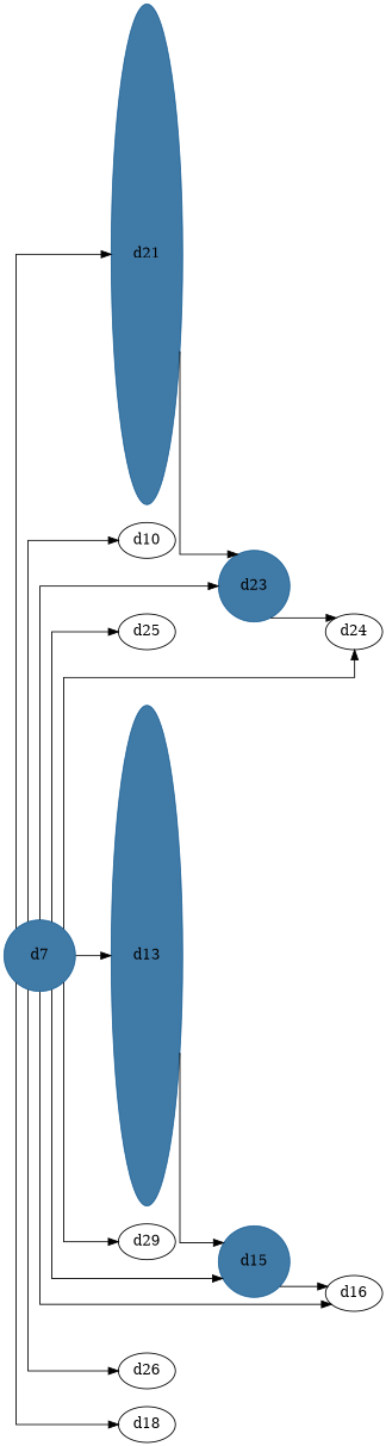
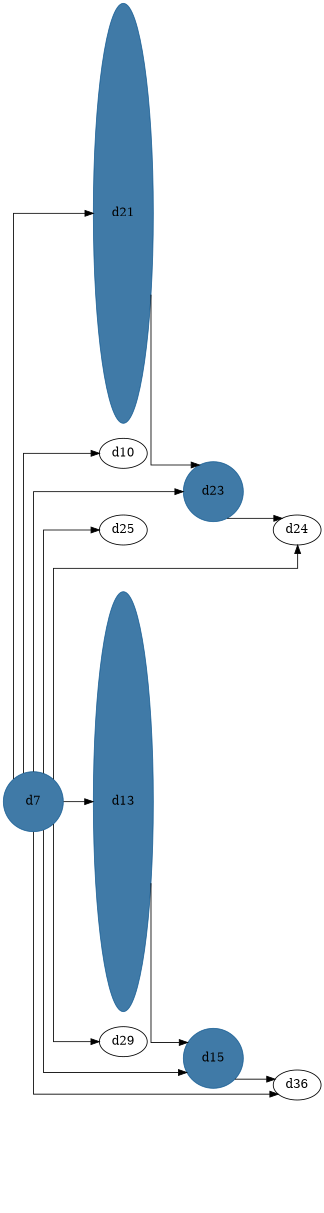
  digraph {
    rankdir=LR
    splines=ortho
    d7 [color="#004E8ABF" height=1 shape=ellipse style=filled width=1]
    d21 [color="#004E8ABF" height=7 shape=ellipse style=filled width=1]
    d10
    d23 [color="#004E8ABF" height=1 shape=ellipse style=filled width=1]
    d25
    d13 [color="#004E8ABF" height=7 shape=ellipse style=filled width=1]
    d24
    n8 [label=d29]
-   d16
+   d16 [label=d36]
    d15 [color="#004E8ABF" height=1 shape=ellipse style=filled width=1]
-   d26
-   d18
    d7 -> d21
    d7 -> d10
    d7 -> d23
    d7 -> d25
    d7 -> d13
    d7 -> d24
    d7 -> n8
    d7 -> d16
    d7 -> d15
-   d7 -> d26
-   d7 -> d18
    d21 -> d23
    d23 -> d24
    d13 -> d15
    d15 -> d16
  }
